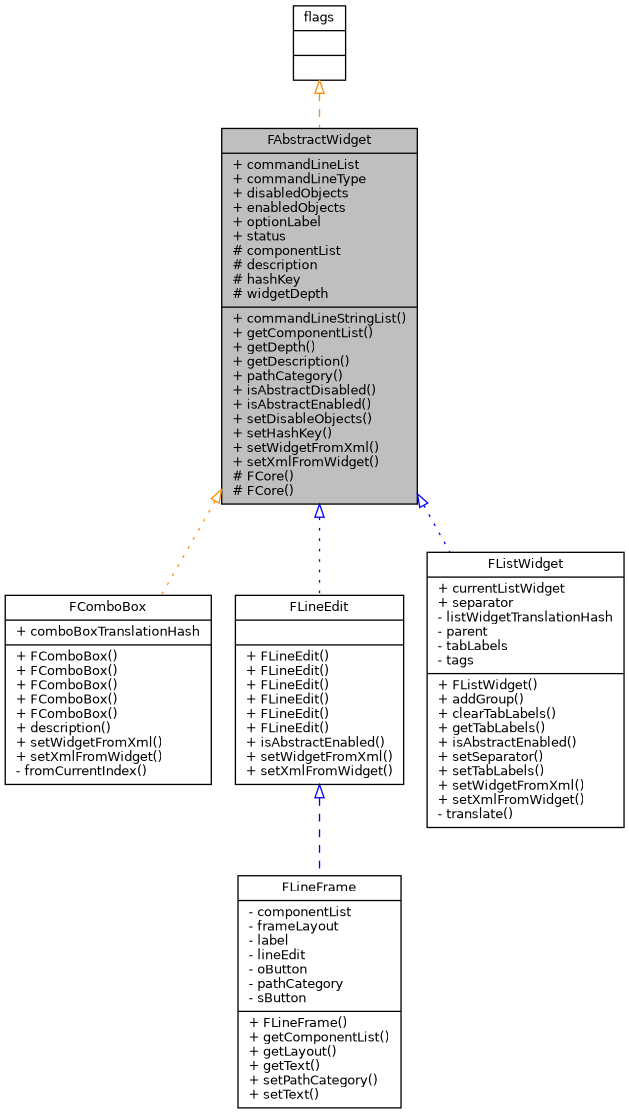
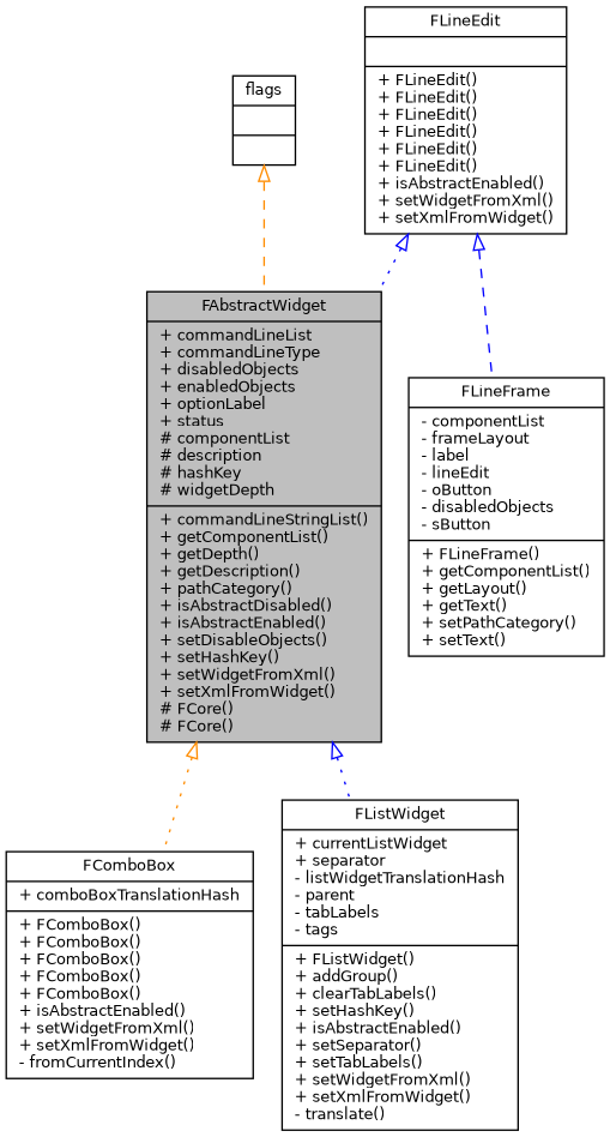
  digraph {
    node [color=black fillcolor=white fontname=Helvetica fontsize=10 shape=record style=filled]
    edge [arrowtail=onormal color=blue dir=back fontname=Helvetica fontsize=10 labelfontname=Helvetica labelfontsize=10 style=dotted]
    n1 [fillcolor=grey75 fontcolor=black height=0.2 label="{FAbstractWidget\n|+ commandLineList\l+ commandLineType\l+ disabledObjects\l+ enabledObjects\l+ optionLabel\l+ status\l# componentList\l# description\l# hashKey\l# widgetDepth\l|+ commandLineStringList()\l+ getComponentList()\l+ getDepth()\l+ getDescription()\l+ pathCategory()\l+ isAbstractDisabled()\l+ isAbstractEnabled()\l+ setDisableObjects()\l+ setHashKey()\l+ setWidgetFromXml()\l+ setXmlFromWidget()\l# FCore()\l# FCore()\l}" width=0.4]
-   n2 [height=0.2 label="{FComboBox\n|+ comboBoxTranslationHash\l|+ FComboBox()\l+ FComboBox()\l+ FComboBox()\l+ FComboBox()\l+ FComboBox()\l+ description()\l+ setWidgetFromXml()\l+ setXmlFromWidget()\l- fromCurrentIndex()\l}" width=0.4]
+   n2 [height=0.2 label="{FComboBox\n|+ comboBoxTranslationHash\l|+ FComboBox()\l+ FComboBox()\l+ FComboBox()\l+ FComboBox()\l+ FComboBox()\l+ isAbstractEnabled()\l+ setWidgetFromXml()\l+ setXmlFromWidget()\l- fromCurrentIndex()\l}" width=0.4]
    n3 [height=0.2 label="{FLineEdit\n||+ FLineEdit()\l+ FLineEdit()\l+ FLineEdit()\l+ FLineEdit()\l+ FLineEdit()\l+ FLineEdit()\l+ isAbstractEnabled()\l+ setWidgetFromXml()\l+ setXmlFromWidget()\l}" width=0.4]
-   n4 [height=0.2 label="{FListWidget\n|+ currentListWidget\l+ separator\l- listWidgetTranslationHash\l- parent\l- tabLabels\l- tags\l|+ FListWidget()\l+ addGroup()\l+ clearTabLabels()\l+ getTabLabels()\l+ isAbstractEnabled()\l+ setSeparator()\l+ setTabLabels()\l+ setWidgetFromXml()\l+ setXmlFromWidget()\l- translate()\l}" width=0.4]
-   n5 [height=0.2 label="{FLineFrame\n|- componentList\l- frameLayout\l- label\l- lineEdit\l- oButton\l- pathCategory\l- sButton\l|+ FLineFrame()\l+ getComponentList()\l+ getLayout()\l+ getText()\l+ setPathCategory()\l+ setText()\l}" width=0.4]
+   n4 [height=0.2 label="{FListWidget\n|+ currentListWidget\l+ separator\l- listWidgetTranslationHash\l- parent\l- tabLabels\l- tags\l|+ FListWidget()\l+ addGroup()\l+ clearTabLabels()\l+ setHashKey()\l+ isAbstractEnabled()\l+ setSeparator()\l+ setTabLabels()\l+ setWidgetFromXml()\l+ setXmlFromWidget()\l- translate()\l}" width=0.4]
+   n5 [height=0.2 label="{FLineFrame\n|- componentList\l- frameLayout\l- label\l- lineEdit\l- oButton\l- disabledObjects\l- sButton\l|+ FLineFrame()\l+ getComponentList()\l+ getLayout()\l+ getText()\l+ setPathCategory()\l+ setText()\l}" width=0.4]
    n6 [height=0.2 label="{flags\n||}" width=0.4]
    n1 -> n2 [color=darkorange]
-   n1 -> n3
+   n3 -> n1
    n1 -> n4
    n3 -> n5 [style=dashed]
    n6 -> n1 [color=darkorange style=dashed]
  }
